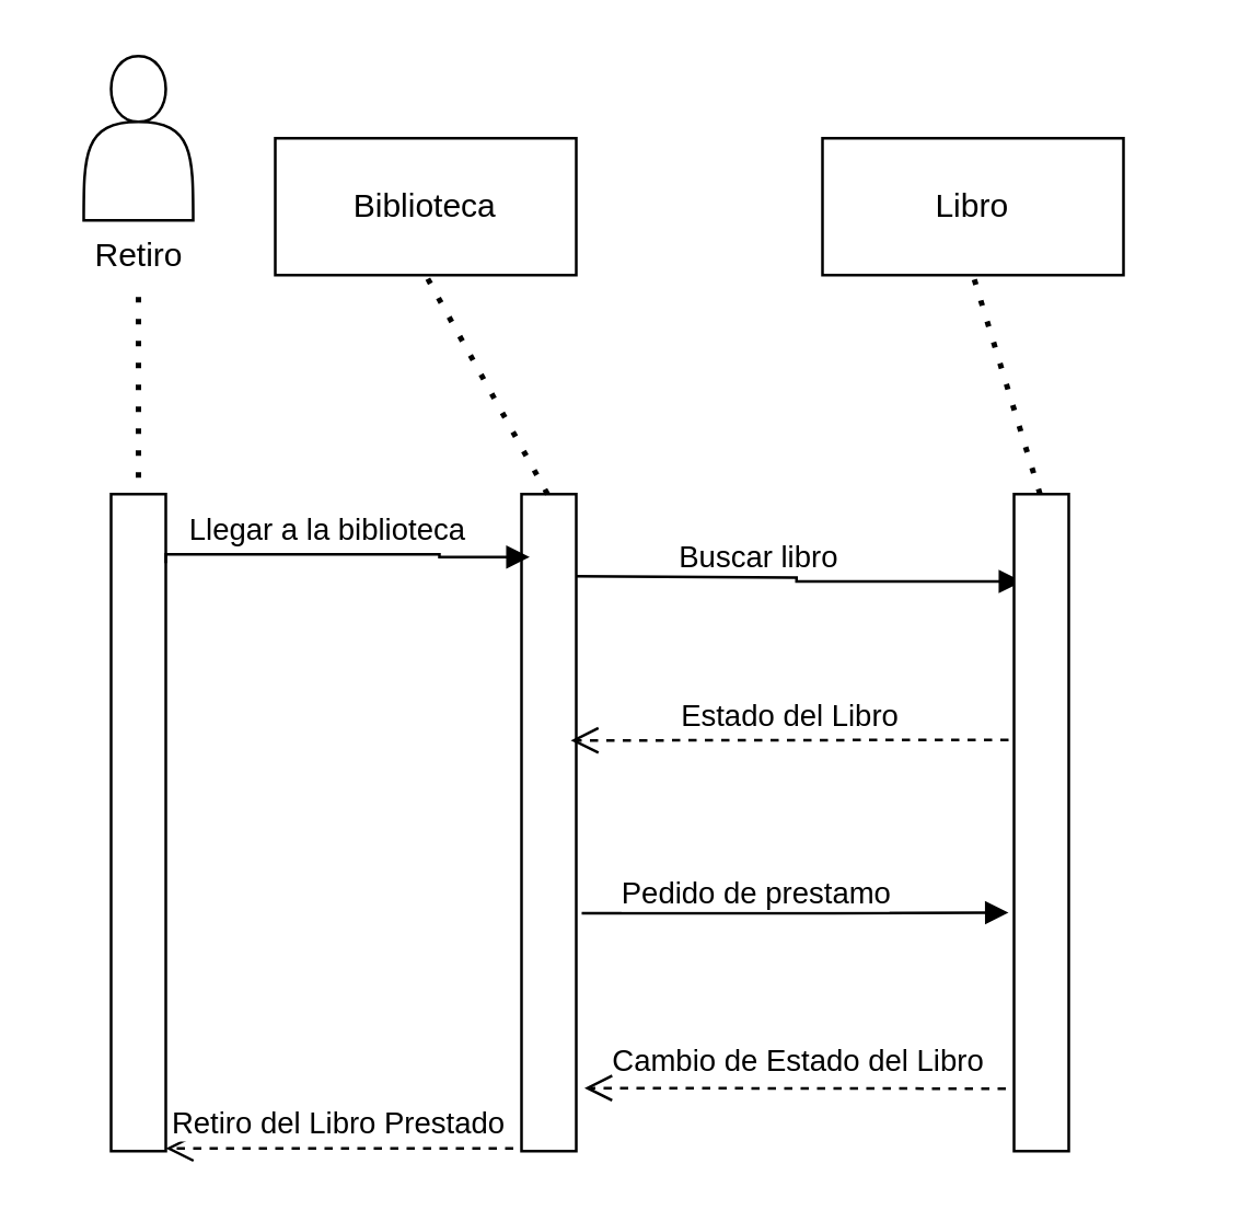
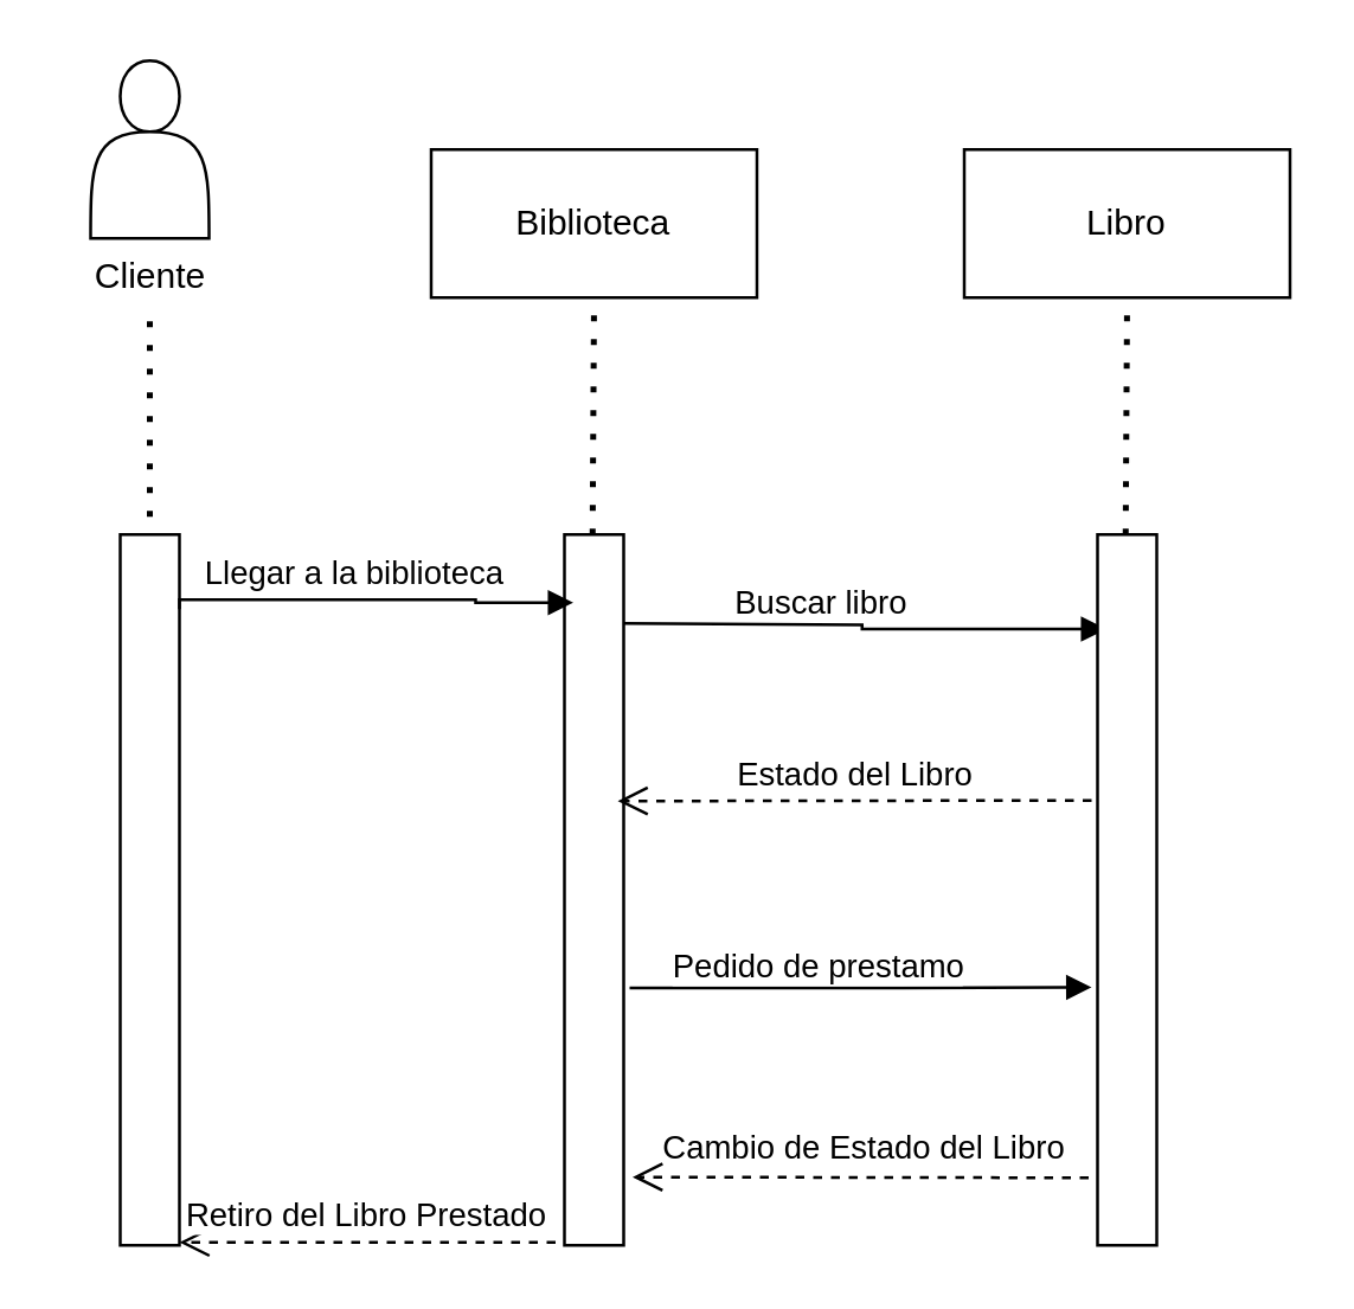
  <mxCell id="0" />
  <mxCell id="1" parent="0" />
  <mxCell id="2" value="" style="shape=actor;whiteSpace=wrap;html=1;" vertex="1" parent="1"><mxGeometry x="30" y="20" width="40" height="60" as="geometry" /></mxCell>
- <mxCell id="3" value="Retiro" style="text;html=1;align=center;verticalAlign=middle;resizable=0;points=[];autosize=1;strokeColor=none;fillColor=none;" vertex="1" parent="1"><mxGeometry x="20" y="78" width="60" height="30" as="geometry" /></mxCell>
+ <mxCell id="3" value="Cliente" style="text;html=1;align=center;verticalAlign=middle;resizable=0;points=[];autosize=1;strokeColor=none;fillColor=none;" vertex="1" parent="1"><mxGeometry x="20" y="78" width="60" height="30" as="geometry" /></mxCell>
  <mxCell id="4" value="" style="endArrow=none;dashed=1;html=1;dashPattern=1 3;strokeWidth=2;rounded=0;" edge="1" parent="1" target="3"><mxGeometry width="50" height="50" relative="1" as="geometry"><mxPoint x="50" y="190" as="sourcePoint" /><mxPoint x="430" y="320" as="targetPoint" /></mxGeometry></mxCell>
  <mxCell id="5" value="" style="verticalLabelPosition=bottom;verticalAlign=top;html=1;shape=mxgraph.basic.rect;fillColor2=none;strokeWidth=1;size=20;indent=5;" vertex="1" parent="1"><mxGeometry x="40" y="180" width="20" height="240" as="geometry" /></mxCell>
  <mxCell id="6" value="" style="verticalLabelPosition=bottom;verticalAlign=top;html=1;shape=mxgraph.basic.rect;fillColor2=none;strokeWidth=1;size=20;indent=5;" vertex="1" parent="1"><mxGeometry x="190" y="180" width="20" height="240" as="geometry" /></mxCell>
  <mxCell id="7" value="Llegar a la biblioteca" style="endArrow=block;endFill=1;html=1;edgeStyle=orthogonalEdgeStyle;align=left;verticalAlign=top;rounded=0;exitX=1;exitY=0.105;exitDx=0;exitDy=0;exitPerimeter=0;" edge="1" parent="1" source="5"><mxGeometry x="-0.852" y="22" relative="1" as="geometry"><mxPoint x="70" y="200" as="sourcePoint" /><mxPoint x="193" y="203" as="targetPoint" /><Array as="points"><mxPoint x="60" y="202" /><mxPoint x="160" y="202" /><mxPoint x="160" y="203" /></Array><mxPoint as="offset" /></mxGeometry></mxCell>
  <mxCell id="8" value="Buscar libro" style="endArrow=block;endFill=1;html=1;edgeStyle=orthogonalEdgeStyle;align=left;verticalAlign=top;rounded=0;entryX=0.15;entryY=0.133;entryDx=0;entryDy=0;entryPerimeter=0;" edge="1" parent="1" target="9"><mxGeometry x="-0.556" y="20" relative="1" as="geometry"><mxPoint x="210" y="210" as="sourcePoint" /><mxPoint x="300" y="210" as="targetPoint" /><Array as="points" /><mxPoint as="offset" /></mxGeometry></mxCell>
  <mxCell id="9" value="" style="html=1;whiteSpace=wrap;" vertex="1" parent="1"><mxGeometry x="370" y="180" width="20" height="240" as="geometry" /></mxCell>
  <mxCell id="10" value="Estado del Libro" style="html=1;verticalAlign=bottom;endArrow=open;dashed=1;endSize=8;curved=0;rounded=0;exitX=-0.1;exitY=0.374;exitDx=0;exitDy=0;exitPerimeter=0;entryX=0.9;entryY=0.375;entryDx=0;entryDy=0;entryPerimeter=0;" edge="1" parent="1" source="9" target="6"><mxGeometry relative="1" as="geometry"><mxPoint x="290" y="250" as="sourcePoint" /><mxPoint x="210" y="250" as="targetPoint" /></mxGeometry></mxCell>
  <mxCell id="11" value="Pedido de prestamo" style="endArrow=block;endFill=1;html=1;edgeStyle=orthogonalEdgeStyle;align=left;verticalAlign=top;rounded=0;entryX=-0.1;entryY=0.637;entryDx=0;entryDy=0;entryPerimeter=0;exitX=1.1;exitY=0.638;exitDx=0;exitDy=0;exitPerimeter=0;" edge="1" parent="1" source="6" target="9"><mxGeometry x="-0.834" y="20" relative="1" as="geometry"><mxPoint x="210" y="300" as="sourcePoint" /><mxPoint x="300" y="300" as="targetPoint" /><mxPoint as="offset" /></mxGeometry></mxCell>
  <mxCell id="12" value="Cambio de Estado del Libro" style="html=1;verticalAlign=bottom;endArrow=open;dashed=1;endSize=8;curved=0;rounded=0;exitX=-0.15;exitY=0.905;exitDx=0;exitDy=0;exitPerimeter=0;entryX=1.15;entryY=0.904;entryDx=0;entryDy=0;entryPerimeter=0;" edge="1" parent="1" source="9" target="6"><mxGeometry x="-0.019" y="-1" relative="1" as="geometry"><mxPoint x="348" y="351" as="sourcePoint" /><mxPoint x="210" y="350" as="targetPoint" /><mxPoint as="offset" /></mxGeometry></mxCell>
  <mxCell id="13" value="Retiro del Libro Prestado" style="html=1;verticalAlign=bottom;endArrow=open;dashed=1;endSize=8;curved=0;rounded=0;exitX=-0.15;exitY=0.996;exitDx=0;exitDy=0;exitPerimeter=0;" edge="1" parent="1" source="6"><mxGeometry relative="1" as="geometry"><mxPoint x="140" y="419" as="sourcePoint" /><mxPoint x="60" y="419" as="targetPoint" /></mxGeometry></mxCell>
- <mxCell id="14" value="Libro" style="html=1;whiteSpace=wrap;" vertex="1" parent="1"><mxGeometry x="300" y="50" width="110" height="50" as="geometry" /></mxCell>
- <mxCell id="15" value="Biblioteca" style="html=1;whiteSpace=wrap;" vertex="1" parent="1"><mxGeometry x="100" y="50" width="110" height="50" as="geometry" /></mxCell>
+ <mxCell id="14" value="Libro" style="html=1;whiteSpace=wrap;" vertex="1" parent="1"><mxGeometry x="325" y="50" width="110" height="50" as="geometry" /></mxCell>
+ <mxCell id="15" value="Biblioteca" style="html=1;whiteSpace=wrap;" vertex="1" parent="1"><mxGeometry x="145" y="50" width="110" height="50" as="geometry" /></mxCell>
  <mxCell id="16" value="" style="endArrow=none;dashed=1;html=1;dashPattern=1 3;strokeWidth=2;rounded=0;entryX=0.5;entryY=1;entryDx=0;entryDy=0;" edge="1" parent="1" target="15"><mxGeometry width="50" height="50" relative="1" as="geometry"><mxPoint x="199.5" y="180" as="sourcePoint" /><mxPoint x="200" y="110" as="targetPoint" /></mxGeometry></mxCell>
  <mxCell id="17" value="" style="endArrow=none;dashed=1;html=1;dashPattern=1 3;strokeWidth=2;rounded=0;entryX=0.5;entryY=1;entryDx=0;entryDy=0;" edge="1" parent="1" target="14"><mxGeometry width="50" height="50" relative="1" as="geometry"><mxPoint x="379.5" y="180" as="sourcePoint" /><mxPoint x="380" y="110" as="targetPoint" /></mxGeometry></mxCell>
